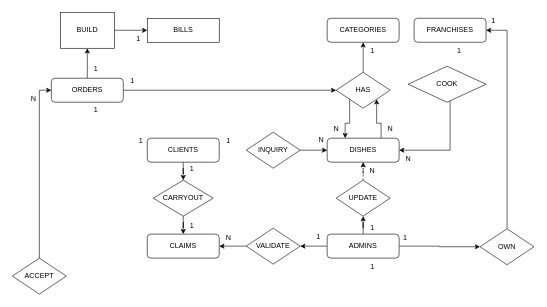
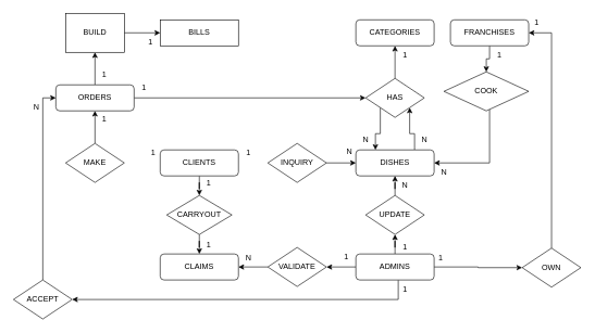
  <mxCell id="0" />
  <mxCell id="1" parent="0" />
  <mxCell id="2" style="edgeStyle=orthogonalEdgeStyle;rounded=0;orthogonalLoop=1;jettySize=auto;html=1;exitX=0.75;exitY=0;exitDx=0;exitDy=0;entryX=1;entryY=1;entryDx=0;entryDy=0;" edge="1" parent="1" source="3" target="31"><mxGeometry relative="1" as="geometry" /></mxCell>
  <mxCell id="3" value="&lt;div&gt;DISHES&lt;/div&gt;" style="rounded=1;whiteSpace=wrap;html=1;fontSize=12;glass=0;strokeWidth=1;shadow=0;" parent="1" vertex="1"><mxGeometry x="545" y="230" width="120" height="40" as="geometry" /></mxCell>
  <mxCell id="4" style="edgeStyle=orthogonalEdgeStyle;rounded=0;orthogonalLoop=1;jettySize=auto;html=1;entryX=0.5;entryY=1;entryDx=0;entryDy=0;" edge="1" parent="1" source="6" target="22"><mxGeometry relative="1" as="geometry" /></mxCell>
  <mxCell id="5" style="edgeStyle=orthogonalEdgeStyle;rounded=0;orthogonalLoop=1;jettySize=auto;html=1;entryX=0;entryY=0.5;entryDx=0;entryDy=0;" edge="1" parent="1" source="6" target="31"><mxGeometry relative="1" as="geometry" /></mxCell>
  <mxCell id="6" value="ORDERS" style="rounded=1;whiteSpace=wrap;html=1;fontSize=12;glass=0;strokeWidth=1;shadow=0;" parent="1" vertex="1"><mxGeometry x="85" y="130" width="120" height="40" as="geometry" /></mxCell>
  <mxCell id="7" value="BILLS" style="whiteSpace=wrap;html=1;fontSize=12;glass=0;strokeWidth=1;shadow=0;rounded=0;" vertex="1" parent="1"><mxGeometry x="245" y="30" width="120" height="40" as="geometry" /></mxCell>
  <mxCell id="8" style="edgeStyle=orthogonalEdgeStyle;rounded=0;orthogonalLoop=1;jettySize=auto;html=1;" edge="1" parent="1" source="9" target="24"><mxGeometry relative="1" as="geometry" /></mxCell>
  <mxCell id="9" value="&lt;div&gt;CLIENTS&lt;br&gt;&lt;/div&gt;" style="rounded=1;whiteSpace=wrap;html=1;fontSize=12;glass=0;strokeWidth=1;shadow=0;" vertex="1" parent="1"><mxGeometry x="245" y="230" width="120" height="40" as="geometry" /></mxCell>
  <mxCell id="10" style="edgeStyle=orthogonalEdgeStyle;rounded=0;orthogonalLoop=1;jettySize=auto;html=1;" edge="1" parent="1" source="14" target="35"><mxGeometry relative="1" as="geometry" /></mxCell>
  <mxCell id="11" style="edgeStyle=orthogonalEdgeStyle;rounded=0;orthogonalLoop=1;jettySize=auto;html=1;" edge="1" parent="1" source="14" target="26"><mxGeometry relative="1" as="geometry" /></mxCell>
+ <mxCell id="12" style="edgeStyle=orthogonalEdgeStyle;rounded=0;orthogonalLoop=1;jettySize=auto;html=1;entryX=1;entryY=0.5;entryDx=0;entryDy=0;" edge="1" parent="1" source="14" target="37"><mxGeometry relative="1" as="geometry"><Array as="points"><mxPoint x="610" y="460" /></Array></mxGeometry></mxCell>
  <mxCell id="13" style="edgeStyle=orthogonalEdgeStyle;rounded=0;orthogonalLoop=1;jettySize=auto;html=1;exitX=1;exitY=0.5;exitDx=0;exitDy=0;entryX=0;entryY=0.5;entryDx=0;entryDy=0;" edge="1" parent="1" source="14" target="59"><mxGeometry relative="1" as="geometry" /></mxCell>
  <mxCell id="14" value="ADMINS" style="rounded=1;whiteSpace=wrap;html=1;fontSize=12;glass=0;strokeWidth=1;shadow=0;" vertex="1" parent="1"><mxGeometry x="545" y="390" width="120" height="40" as="geometry" /></mxCell>
  <mxCell id="15" value="&lt;div&gt;CATEGORIES&lt;/div&gt;" style="rounded=1;whiteSpace=wrap;html=1;fontSize=12;glass=0;strokeWidth=1;shadow=0;" vertex="1" parent="1"><mxGeometry x="545" y="30" width="120" height="40" as="geometry" /></mxCell>
+ <mxCell id="16" style="edgeStyle=orthogonalEdgeStyle;rounded=0;orthogonalLoop=1;jettySize=auto;html=1;entryX=0.5;entryY=0;entryDx=0;entryDy=0;" edge="1" parent="1" source="17" target="33"><mxGeometry relative="1" as="geometry" /></mxCell>
  <mxCell id="17" value="FRANCHISES" style="rounded=1;whiteSpace=wrap;html=1;fontSize=12;glass=0;strokeWidth=1;shadow=0;" vertex="1" parent="1"><mxGeometry x="690" y="30" width="120" height="40" as="geometry" /></mxCell>
  <mxCell id="18" value="CLAIMS" style="rounded=1;whiteSpace=wrap;html=1;fontSize=12;glass=0;strokeWidth=1;shadow=0;" vertex="1" parent="1"><mxGeometry x="245" y="390" width="120" height="40" as="geometry" /></mxCell>
+ <mxCell id="19" style="edgeStyle=orthogonalEdgeStyle;rounded=0;orthogonalLoop=1;jettySize=auto;html=1;entryX=0.5;entryY=1;entryDx=0;entryDy=0;" edge="1" parent="1" source="20" target="6"><mxGeometry relative="1" as="geometry" /></mxCell>
+ <mxCell id="20" value="MAKE" style="rhombus;whiteSpace=wrap;html=1;" vertex="1" parent="1"><mxGeometry x="100" y="220" width="90" height="60" as="geometry" /></mxCell>
  <mxCell id="21" style="edgeStyle=orthogonalEdgeStyle;rounded=0;orthogonalLoop=1;jettySize=auto;html=1;entryX=0;entryY=0.5;entryDx=0;entryDy=0;" edge="1" parent="1" source="22" target="7"><mxGeometry relative="1" as="geometry" /></mxCell>
  <mxCell id="22" value="BUILD" style="whiteSpace=wrap;html=1;rounded=0;" vertex="1" parent="1"><mxGeometry x="100" y="20" width="90" height="60" as="geometry" /></mxCell>
  <mxCell id="23" style="edgeStyle=orthogonalEdgeStyle;rounded=0;orthogonalLoop=1;jettySize=auto;html=1;entryX=0.5;entryY=0;entryDx=0;entryDy=0;" edge="1" parent="1" source="24" target="18"><mxGeometry relative="1" as="geometry" /></mxCell>
  <mxCell id="24" value="CARRYOUT" style="rhombus;whiteSpace=wrap;html=1;" vertex="1" parent="1"><mxGeometry x="255" y="300" width="100" height="60" as="geometry" /></mxCell>
  <mxCell id="25" style="edgeStyle=orthogonalEdgeStyle;rounded=0;orthogonalLoop=1;jettySize=auto;html=1;entryX=1;entryY=0.5;entryDx=0;entryDy=0;" edge="1" parent="1" source="26" target="18"><mxGeometry relative="1" as="geometry" /></mxCell>
  <mxCell id="26" value="VALIDATE" style="rhombus;whiteSpace=wrap;html=1;" vertex="1" parent="1"><mxGeometry x="410" y="380" width="90" height="60" as="geometry" /></mxCell>
  <mxCell id="27" style="edgeStyle=orthogonalEdgeStyle;rounded=0;orthogonalLoop=1;jettySize=auto;html=1;" edge="1" parent="1" source="28" target="3"><mxGeometry relative="1" as="geometry" /></mxCell>
  <mxCell id="28" value="INQUIRY" style="rhombus;whiteSpace=wrap;html=1;" vertex="1" parent="1"><mxGeometry x="410" y="220" width="90" height="60" as="geometry" /></mxCell>
  <mxCell id="29" style="edgeStyle=orthogonalEdgeStyle;rounded=0;orthogonalLoop=1;jettySize=auto;html=1;entryX=0.5;entryY=1;entryDx=0;entryDy=0;" edge="1" parent="1" source="31" target="15"><mxGeometry relative="1" as="geometry" /></mxCell>
  <mxCell id="30" style="edgeStyle=orthogonalEdgeStyle;rounded=0;orthogonalLoop=1;jettySize=auto;html=1;exitX=0;exitY=1;exitDx=0;exitDy=0;entryX=0.25;entryY=0;entryDx=0;entryDy=0;" edge="1" parent="1" source="31" target="3"><mxGeometry relative="1" as="geometry" /></mxCell>
  <mxCell id="31" value="HAS" style="rhombus;whiteSpace=wrap;html=1;" vertex="1" parent="1"><mxGeometry x="560" y="120" width="90" height="60" as="geometry" /></mxCell>
  <mxCell id="32" style="edgeStyle=orthogonalEdgeStyle;rounded=0;orthogonalLoop=1;jettySize=auto;html=1;entryX=1;entryY=0.5;entryDx=0;entryDy=0;" edge="1" parent="1" source="33" target="3"><mxGeometry relative="1" as="geometry"><Array as="points"><mxPoint x="750" y="250" /></Array></mxGeometry></mxCell>
  <mxCell id="33" value="COOK" style="rhombus;whiteSpace=wrap;html=1;" vertex="1" parent="1"><mxGeometry x="680" y="110" width="130" height="60" as="geometry" /></mxCell>
- <mxCell id="34" style="edgeStyle=orthogonalEdgeStyle;rounded=0;orthogonalLoop=1;jettySize=auto;html=1;dashed=1;" edge="1" parent="1" source="35" target="3"><mxGeometry relative="1" as="geometry" /></mxCell>
+ <mxCell id="34" style="edgeStyle=orthogonalEdgeStyle;rounded=0;orthogonalLoop=1;jettySize=auto;html=1;" edge="1" parent="1" source="35" target="3"><mxGeometry relative="1" as="geometry" /></mxCell>
  <mxCell id="35" value="UPDATE" style="rhombus;whiteSpace=wrap;html=1;" vertex="1" parent="1"><mxGeometry x="560" y="300" width="90" height="60" as="geometry" /></mxCell>
  <mxCell id="36" style="edgeStyle=orthogonalEdgeStyle;rounded=0;orthogonalLoop=1;jettySize=auto;html=1;entryX=0;entryY=0.5;entryDx=0;entryDy=0;" edge="1" parent="1" source="37" target="6"><mxGeometry relative="1" as="geometry" /></mxCell>
  <mxCell id="37" value="ACCEPT" style="rhombus;whiteSpace=wrap;html=1;" vertex="1" parent="1"><mxGeometry x="20" y="430" width="90" height="60" as="geometry" /></mxCell>
  <mxCell id="38" value="1" style="text;html=1;align=center;verticalAlign=middle;resizable=0;points=[];autosize=1;strokeColor=none;fillColor=none;" vertex="1" parent="1"><mxGeometry x="219" y="220" width="30" height="30" as="geometry" /></mxCell>
  <mxCell id="39" value="1" style="text;html=1;align=center;verticalAlign=middle;resizable=0;points=[];autosize=1;strokeColor=none;fillColor=none;" vertex="1" parent="1"><mxGeometry x="144" y="168" width="30" height="30" as="geometry" /></mxCell>
  <mxCell id="40" value="1" style="text;html=1;align=center;verticalAlign=middle;resizable=0;points=[];autosize=1;strokeColor=none;fillColor=none;" vertex="1" parent="1"><mxGeometry x="144" y="100" width="30" height="30" as="geometry" /></mxCell>
  <mxCell id="41" value="1" style="text;html=1;align=center;verticalAlign=middle;resizable=0;points=[];autosize=1;strokeColor=none;fillColor=none;" vertex="1" parent="1"><mxGeometry x="215" y="50" width="30" height="30" as="geometry" /></mxCell>
  <mxCell id="42" value="1" style="text;html=1;align=center;verticalAlign=middle;resizable=0;points=[];autosize=1;strokeColor=none;fillColor=none;" vertex="1" parent="1"><mxGeometry x="365" y="220" width="30" height="30" as="geometry" /></mxCell>
  <mxCell id="43" value="N" style="text;html=1;align=center;verticalAlign=middle;resizable=0;points=[];autosize=1;strokeColor=none;fillColor=none;" vertex="1" parent="1"><mxGeometry x="520" y="217" width="30" height="30" as="geometry" /></mxCell>
  <mxCell id="44" value="1" style="text;html=1;align=center;verticalAlign=middle;resizable=0;points=[];autosize=1;strokeColor=none;fillColor=none;" vertex="1" parent="1"><mxGeometry x="304" y="267" width="30" height="30" as="geometry" /></mxCell>
  <mxCell id="45" value="1" style="text;html=1;align=center;verticalAlign=middle;resizable=0;points=[];autosize=1;strokeColor=none;fillColor=none;" vertex="1" parent="1"><mxGeometry x="304" y="362" width="30" height="30" as="geometry" /></mxCell>
  <mxCell id="46" value="1" style="text;html=1;align=center;verticalAlign=middle;resizable=0;points=[];autosize=1;strokeColor=none;fillColor=none;" vertex="1" parent="1"><mxGeometry x="605" y="364" width="30" height="30" as="geometry" /></mxCell>
  <mxCell id="47" value="1" style="text;html=1;align=center;verticalAlign=middle;resizable=0;points=[];autosize=1;strokeColor=none;fillColor=none;" vertex="1" parent="1"><mxGeometry x="605" y="70" width="30" height="30" as="geometry" /></mxCell>
  <mxCell id="48" value="1" style="text;html=1;align=center;verticalAlign=middle;resizable=0;points=[];autosize=1;strokeColor=none;fillColor=none;" vertex="1" parent="1"><mxGeometry x="750" y="70" width="30" height="30" as="geometry" /></mxCell>
  <mxCell id="49" value="N" style="text;html=1;align=center;verticalAlign=middle;resizable=0;points=[];autosize=1;strokeColor=none;fillColor=none;" vertex="1" parent="1"><mxGeometry x="665" y="250" width="30" height="30" as="geometry" /></mxCell>
  <mxCell id="50" value="N" style="text;html=1;align=center;verticalAlign=middle;resizable=0;points=[];autosize=1;strokeColor=none;fillColor=none;" vertex="1" parent="1"><mxGeometry x="545" y="200" width="30" height="30" as="geometry" /></mxCell>
  <mxCell id="51" value="N" style="text;html=1;align=center;verticalAlign=middle;resizable=0;points=[];autosize=1;strokeColor=none;fillColor=none;" vertex="1" parent="1"><mxGeometry x="605" y="270" width="30" height="30" as="geometry" /></mxCell>
  <mxCell id="52" value="N" style="text;html=1;align=center;verticalAlign=middle;resizable=0;points=[];autosize=1;strokeColor=none;fillColor=none;" vertex="1" parent="1"><mxGeometry x="635" y="200" width="30" height="30" as="geometry" /></mxCell>
  <mxCell id="53" value="1" style="text;html=1;align=center;verticalAlign=middle;resizable=0;points=[];autosize=1;strokeColor=none;fillColor=none;" vertex="1" parent="1"><mxGeometry x="515" y="380" width="30" height="30" as="geometry" /></mxCell>
  <mxCell id="54" value="1" style="text;html=1;align=center;verticalAlign=middle;resizable=0;points=[];autosize=1;strokeColor=none;fillColor=none;" vertex="1" parent="1"><mxGeometry x="205" y="120" width="30" height="30" as="geometry" /></mxCell>
  <mxCell id="55" value="N" style="text;html=1;align=center;verticalAlign=middle;resizable=0;points=[];autosize=1;strokeColor=none;fillColor=none;" vertex="1" parent="1"><mxGeometry x="365" y="381" width="30" height="30" as="geometry" /></mxCell>
  <mxCell id="56" value="N" style="text;html=1;align=center;verticalAlign=middle;resizable=0;points=[];autosize=1;strokeColor=none;fillColor=none;" vertex="1" parent="1"><mxGeometry x="40" y="150" width="30" height="30" as="geometry" /></mxCell>
  <mxCell id="57" value="1" style="text;html=1;align=center;verticalAlign=middle;resizable=0;points=[];autosize=1;strokeColor=none;fillColor=none;" vertex="1" parent="1"><mxGeometry x="605" y="430" width="30" height="30" as="geometry" /></mxCell>
  <mxCell id="58" style="edgeStyle=orthogonalEdgeStyle;rounded=0;orthogonalLoop=1;jettySize=auto;html=1;entryX=1;entryY=0.5;entryDx=0;entryDy=0;" edge="1" parent="1" source="59" target="17"><mxGeometry relative="1" as="geometry" /></mxCell>
  <mxCell id="59" value="OWN" style="rhombus;whiteSpace=wrap;html=1;" vertex="1" parent="1"><mxGeometry x="800" y="381" width="90" height="60" as="geometry" /></mxCell>
  <mxCell id="60" value="1" style="text;html=1;align=center;verticalAlign=middle;resizable=0;points=[];autosize=1;strokeColor=none;fillColor=none;" vertex="1" parent="1"><mxGeometry x="660" y="381" width="30" height="30" as="geometry" /></mxCell>
  <mxCell id="61" value="1" style="text;html=1;align=center;verticalAlign=middle;resizable=0;points=[];autosize=1;strokeColor=none;fillColor=none;" vertex="1" parent="1"><mxGeometry x="807" y="20" width="30" height="30" as="geometry" /></mxCell>
